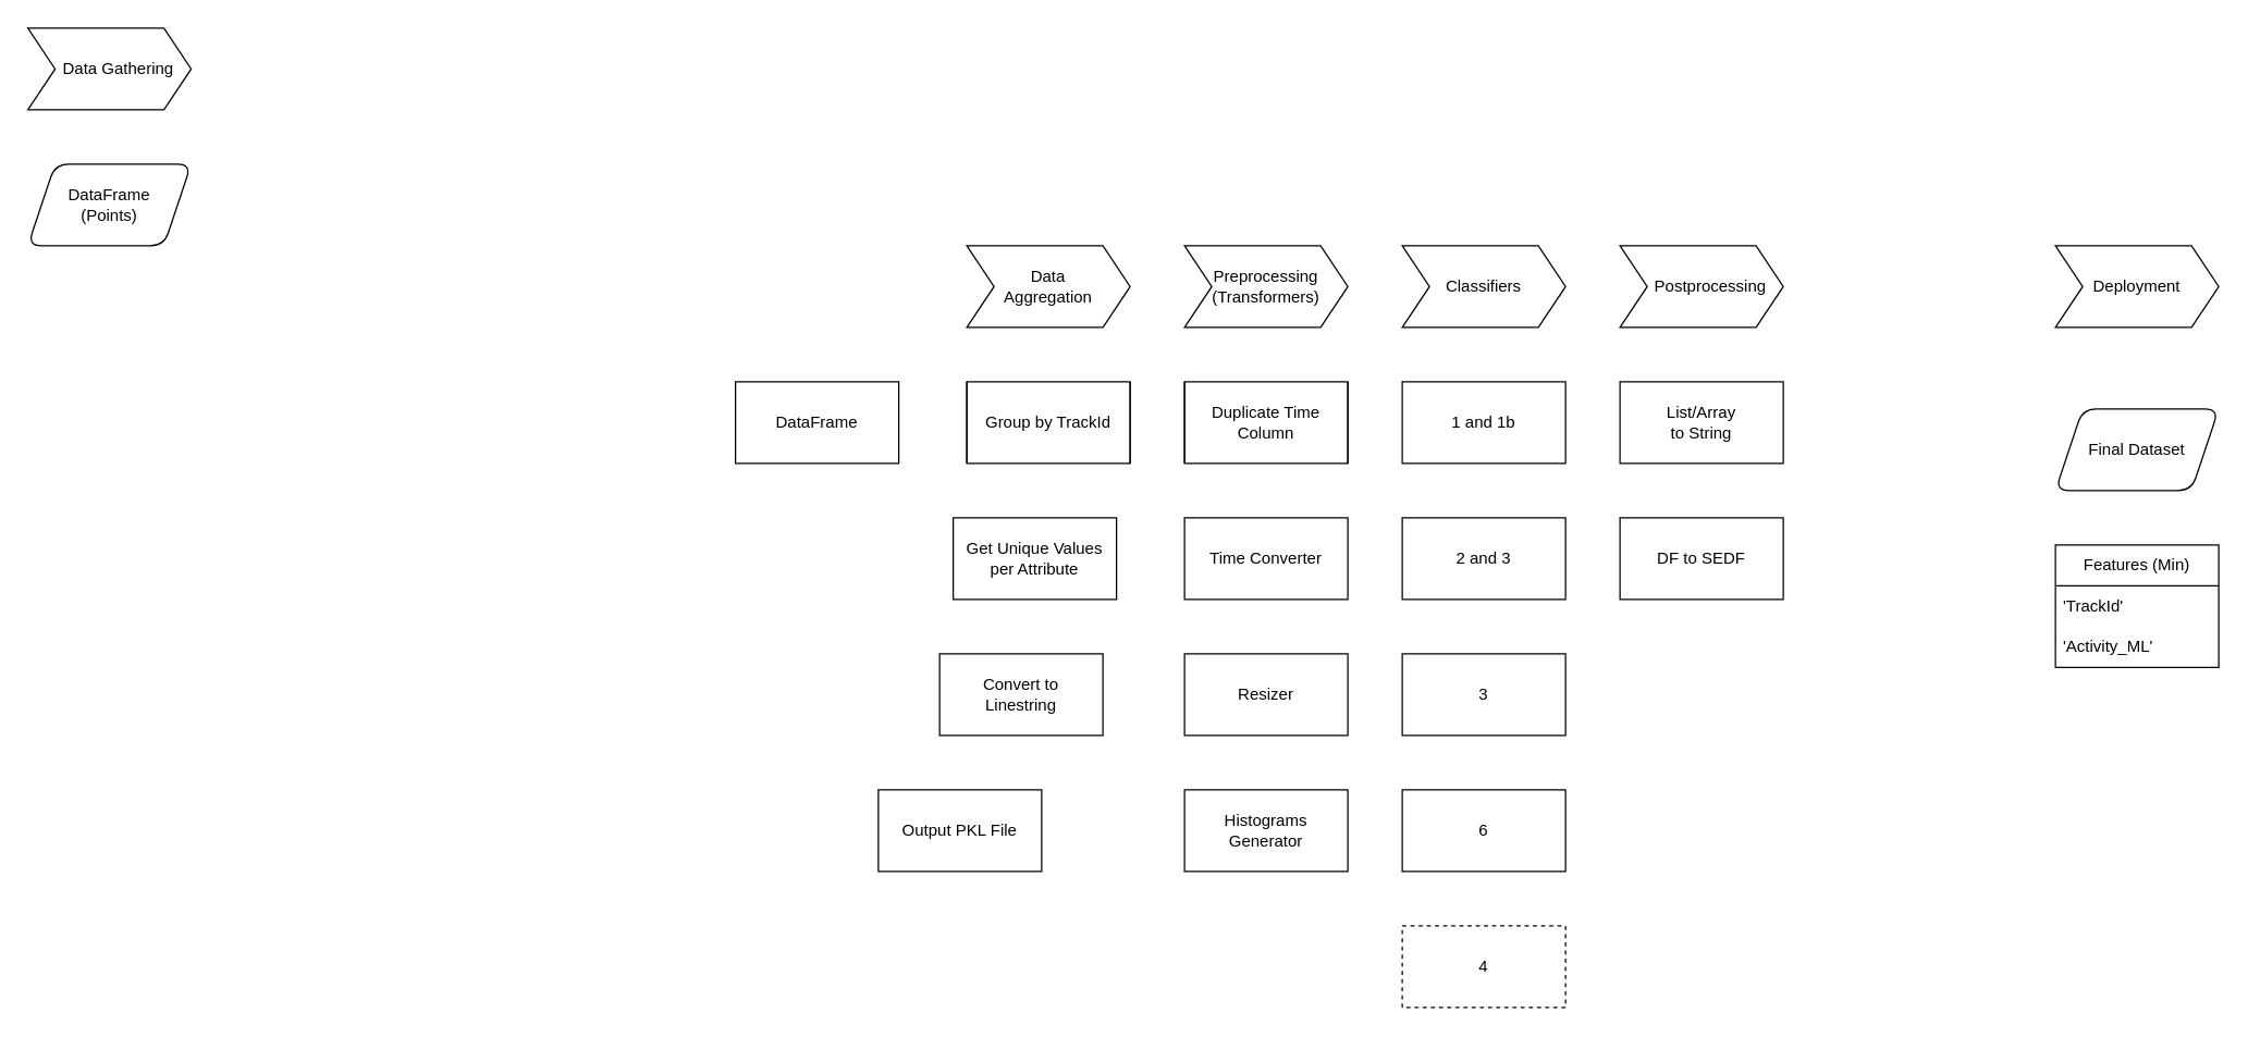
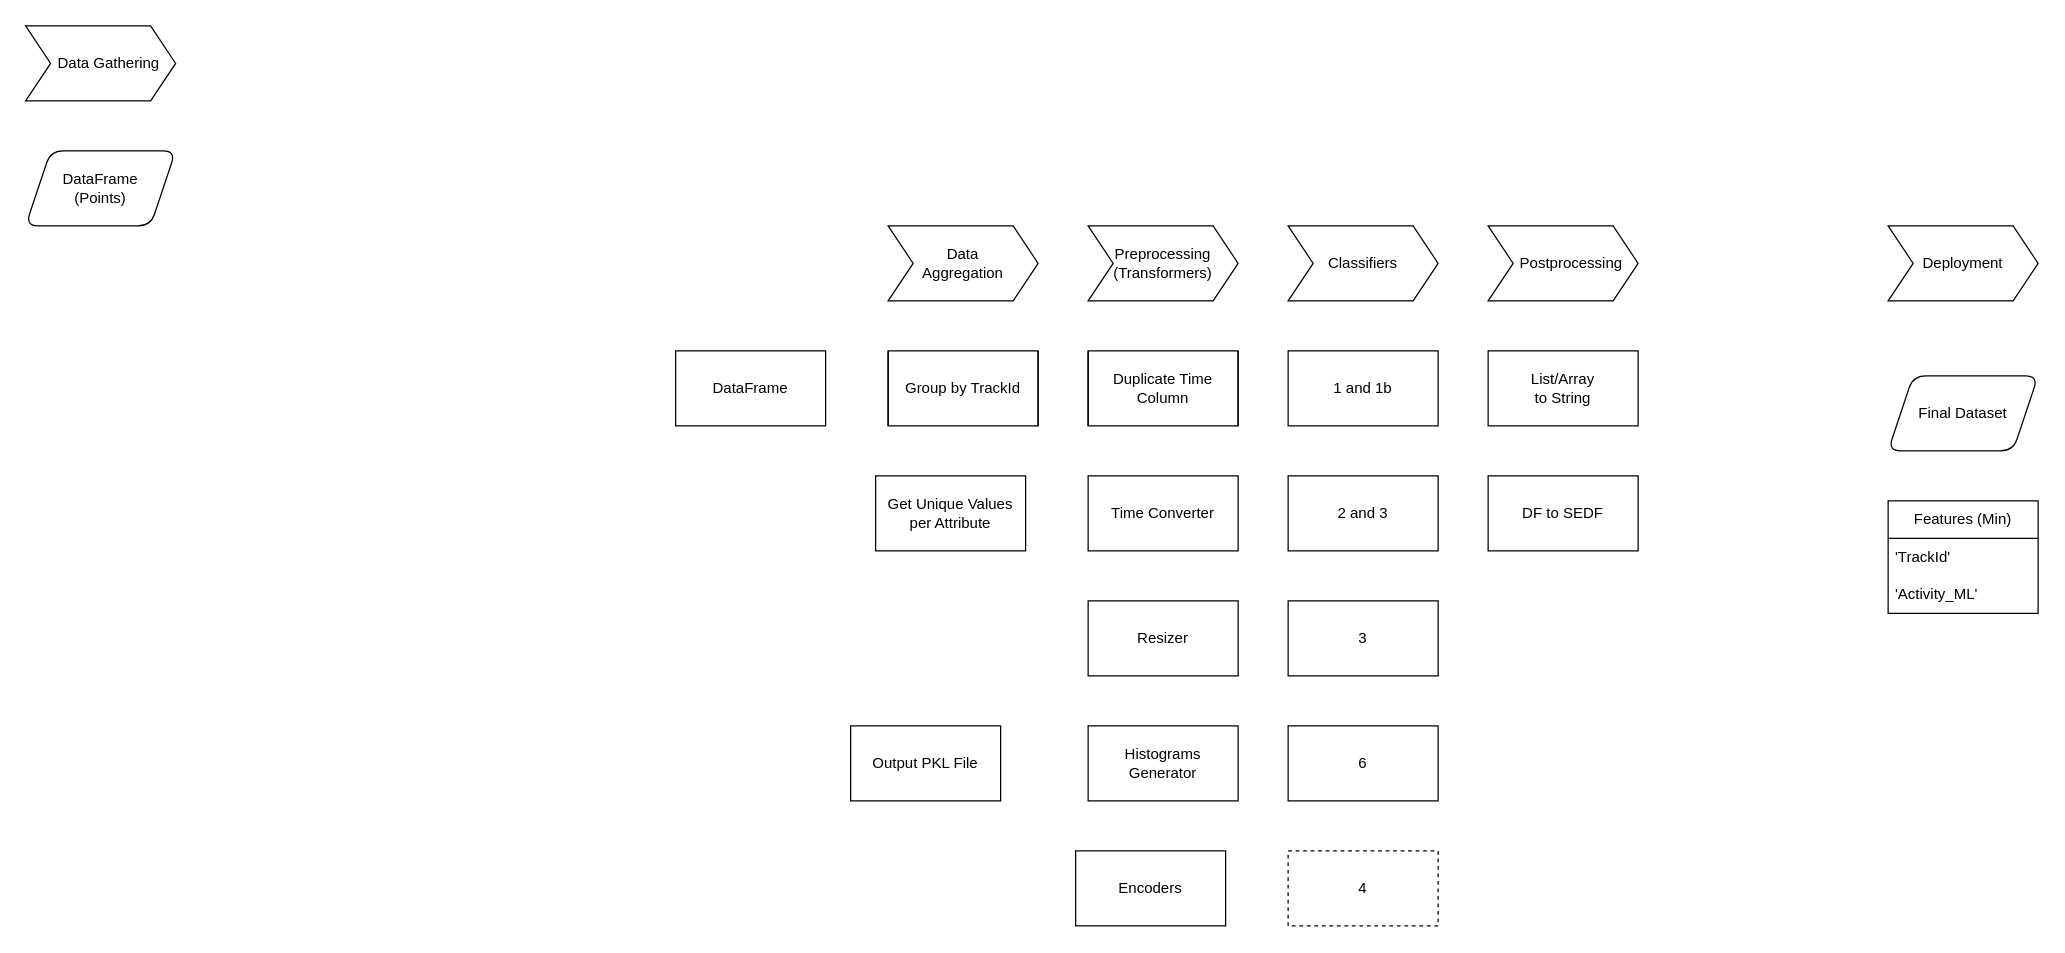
  <mxCell id="0" />
  <mxCell id="1" parent="0" />
  <mxCell id="2" value="&amp;nbsp; &amp;nbsp; Data Gathering" style="rounded=0;whiteSpace=wrap;html=1;shape=step;perimeter=stepPerimeter;fixedSize=1;" vertex="1" parent="1"><mxGeometry x="20" y="20" width="120" height="60" as="geometry" /></mxCell>
  <mxCell id="3" value="Data&lt;br&gt;Aggregation" style="rounded=0;whiteSpace=wrap;html=1;shape=step;perimeter=stepPerimeter;fixedSize=1;" vertex="1" parent="1"><mxGeometry x="710" y="180" width="120" height="60" as="geometry" /></mxCell>
  <mxCell id="4" value="Preprocessing (Transformers)" style="rounded=0;whiteSpace=wrap;html=1;shape=step;perimeter=stepPerimeter;fixedSize=1;" vertex="1" parent="1"><mxGeometry x="870" y="180" width="120" height="60" as="geometry" /></mxCell>
  <mxCell id="5" value="Classifiers" style="rounded=0;whiteSpace=wrap;html=1;shape=step;perimeter=stepPerimeter;fixedSize=1;" vertex="1" parent="1"><mxGeometry x="1030" y="180" width="120" height="60" as="geometry" /></mxCell>
  <mxCell id="6" value="&amp;nbsp; &amp;nbsp; Postprocessing" style="rounded=0;whiteSpace=wrap;html=1;shape=step;perimeter=stepPerimeter;fixedSize=1;" vertex="1" parent="1"><mxGeometry x="1190" y="180" width="120" height="60" as="geometry" /></mxCell>
  <mxCell id="7" value="Deployment" style="rounded=0;whiteSpace=wrap;html=1;shape=step;perimeter=stepPerimeter;fixedSize=1;" vertex="1" parent="1"><mxGeometry x="1510" y="180" width="120" height="60" as="geometry" /></mxCell>
  <mxCell id="8" value="Group by TrackId" style="shape=process;whiteSpace=wrap;html=1;fixedSize=1;backgroundOutline=1;" vertex="1" parent="1"><mxGeometry x="710" y="280" width="120" height="60" as="geometry" /></mxCell>
  <mxCell id="9" value="DataFrame" style="shape=label;whiteSpace=wrap;html=1;fixedSize=1;rounded=0;" vertex="1" parent="1"><mxGeometry x="540" y="280" width="120" height="60" as="geometry" /></mxCell>
  <mxCell id="10" value="Get Unique Values per Attribute" style="shape=label;whiteSpace=wrap;html=1;fixedSize=1;rounded=0;" vertex="1" parent="1"><mxGeometry x="700" y="380" width="120" height="60" as="geometry" /></mxCell>
- <mxCell id="11" value="Convert to&lt;br&gt;Linestring" style="shape=label;whiteSpace=wrap;html=1;fixedSize=1;rounded=0;" vertex="1" parent="1"><mxGeometry x="690" y="480" width="120" height="60" as="geometry" /></mxCell>
  <mxCell id="12" value="Final Dataset" style="rounded=1;whiteSpace=wrap;html=1;shape=parallelogram;perimeter=parallelogramPerimeter;fixedSize=1;" vertex="1" parent="1"><mxGeometry x="1510" y="300" width="120" height="60" as="geometry" /></mxCell>
- <mxCell id="13" value="Output PKL File" style="shape=label;whiteSpace=wrap;html=1;fixedSize=1;rounded=0;" vertex="1" parent="1"><mxGeometry x="645" y="580" width="120" height="60" as="geometry" /></mxCell>
+ <mxCell id="13" value="Output PKL File" style="shape=label;whiteSpace=wrap;html=1;fixedSize=1;rounded=0;" vertex="1" parent="1"><mxGeometry x="680" y="580" width="120" height="60" as="geometry" /></mxCell>
  <mxCell id="14" value="Resizer" style="shape=label;whiteSpace=wrap;html=1;fixedSize=1;rounded=0;" vertex="1" parent="1"><mxGeometry x="870" y="480" width="120" height="60" as="geometry" /></mxCell>
  <mxCell id="15" value="Time Converter" style="shape=label;whiteSpace=wrap;html=1;fixedSize=1;rounded=0;" vertex="1" parent="1"><mxGeometry x="870" y="380" width="120" height="60" as="geometry" /></mxCell>
  <mxCell id="16" value="Duplicate Time Column" style="shape=process;whiteSpace=wrap;html=1;fixedSize=1;backgroundOutline=1;" vertex="1" parent="1"><mxGeometry x="870" y="280" width="120" height="60" as="geometry" /></mxCell>
  <mxCell id="17" value="Histograms Generator" style="shape=label;whiteSpace=wrap;html=1;fixedSize=1;rounded=0;" vertex="1" parent="1"><mxGeometry x="870" y="580" width="120" height="60" as="geometry" /></mxCell>
+ <mxCell id="18" value="Encoders" style="shape=label;whiteSpace=wrap;html=1;fixedSize=1;rounded=0;" vertex="1" parent="1"><mxGeometry x="860" y="680" width="120" height="60" as="geometry" /></mxCell>
  <mxCell id="19" value="1 and 1b" style="shape=label;whiteSpace=wrap;html=1;fixedSize=1;rounded=0;" vertex="1" parent="1"><mxGeometry x="1030" y="280" width="120" height="60" as="geometry" /></mxCell>
  <mxCell id="20" value="2 and 3" style="shape=label;whiteSpace=wrap;html=1;fixedSize=1;rounded=0;" vertex="1" parent="1"><mxGeometry x="1030" y="380" width="120" height="60" as="geometry" /></mxCell>
  <mxCell id="21" value="3" style="shape=label;whiteSpace=wrap;html=1;fixedSize=1;rounded=0;" vertex="1" parent="1"><mxGeometry x="1030" y="480" width="120" height="60" as="geometry" /></mxCell>
  <mxCell id="22" value="6" style="shape=label;whiteSpace=wrap;html=1;fixedSize=1;rounded=0;" vertex="1" parent="1"><mxGeometry x="1030" y="580" width="120" height="60" as="geometry" /></mxCell>
  <mxCell id="23" value="4" style="shape=label;whiteSpace=wrap;html=1;fixedSize=1;dashed=1;rounded=0;" vertex="1" parent="1"><mxGeometry x="1030" y="680" width="120" height="60" as="geometry" /></mxCell>
  <mxCell id="24" value="List/Array&lt;br&gt;to String" style="shape=label;whiteSpace=wrap;html=1;fixedSize=1;rounded=0;" vertex="1" parent="1"><mxGeometry x="1190" y="280" width="120" height="60" as="geometry" /></mxCell>
  <mxCell id="25" value="DF to SEDF" style="shape=label;whiteSpace=wrap;html=1;fixedSize=1;rounded=0;" vertex="1" parent="1"><mxGeometry x="1190" y="380" width="120" height="60" as="geometry" /></mxCell>
  <mxCell id="26" value="Features (Min)" style="swimlane;fontStyle=0;childLayout=stackLayout;horizontal=1;startSize=30;horizontalStack=0;resizeParent=1;resizeParentMax=0;resizeLast=0;collapsible=1;marginBottom=0;whiteSpace=wrap;html=1;" vertex="1" parent="1"><mxGeometry x="1510" y="400" width="120" height="90" as="geometry" /></mxCell>
  <mxCell id="27" value="'TrackId'" style="text;strokeColor=none;fillColor=none;align=left;verticalAlign=middle;spacingLeft=4;spacingRight=4;overflow=hidden;points=[[0,0.5],[1,0.5]];portConstraint=eastwest;rotatable=0;whiteSpace=wrap;html=1;" vertex="1" parent="26"><mxGeometry y="30" width="120" height="30" as="geometry" /></mxCell>
  <mxCell id="28" value="'Activity_ML'" style="text;strokeColor=none;fillColor=none;align=left;verticalAlign=middle;spacingLeft=4;spacingRight=4;overflow=hidden;points=[[0,0.5],[1,0.5]];portConstraint=eastwest;rotatable=0;whiteSpace=wrap;html=1;" vertex="1" parent="26"><mxGeometry y="60" width="120" height="30" as="geometry" /></mxCell>
  <mxCell id="29" value="DataFrame&lt;br&gt;(Points)" style="shape=parallelogram;perimeter=parallelogramPerimeter;whiteSpace=wrap;html=1;fixedSize=1;rounded=1;" vertex="1" parent="1"><mxGeometry x="20" y="120" width="120" height="60" as="geometry" /></mxCell>
